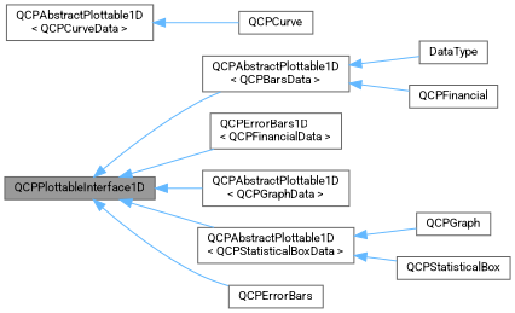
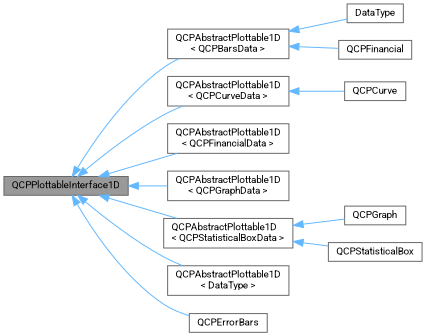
  digraph {
    fontname=Roboto
    rankdir=LR
    node [color=gray40 fillcolor=white fontname=Roboto fontsize=10 shape=box style=filled]
    edge [color=steelblue1 dir=back fontname=Roboto fontsize=10 labelfontname=Helvetica labelfontsize=10 style=solid]
    n1 [fillcolor=grey60 fontcolor=black height=0.2 label=QCPPlottableInterface1D width=0.4]
    n2 [height=0.2 label="QCPAbstractPlottable1D\l\< QCPBarsData \>" width=0.4]
    n3 [height=0.2 label="QCPAbstractPlottable1D\l\< QCPCurveData \>" width=0.4]
-   n4 [height=0.2 label="QCPErrorBars1D\l\< QCPFinancialData \>" width=0.4]
+   n4 [height=0.2 label="QCPAbstractPlottable1D\l\< QCPFinancialData \>" width=0.4]
    n5 [height=0.2 label="QCPAbstractPlottable1D\l\< QCPGraphData \>" width=0.4]
    n6 [height=0.2 label="QCPAbstractPlottable1D\l\< QCPStatisticalBoxData \>" width=0.4]
+   n7 [height=0.2 label="QCPAbstractPlottable1D\l\< DataType \>" width=0.4]
    n8 [height=0.2 label=QCPErrorBars width=0.4]
    n9 [height=0.2 label=DataType width=0.4]
    n10 [height=0.2 label=QCPFinancial width=0.4]
    n11 [height=0.2 label=QCPCurve width=0.4]
    n12 [height=0.2 label=QCPGraph width=0.4]
    n13 [height=0.2 label=QCPStatisticalBox width=0.4]
    n1 -> n2
+   n1 -> n3
    n1 -> n4
    n1 -> n5
    n1 -> n6
+   n1 -> n7
    n1 -> n8
    n2 -> n9
    n2 -> n10
    n3 -> n11
    n6 -> n12
    n6 -> n13
  }
